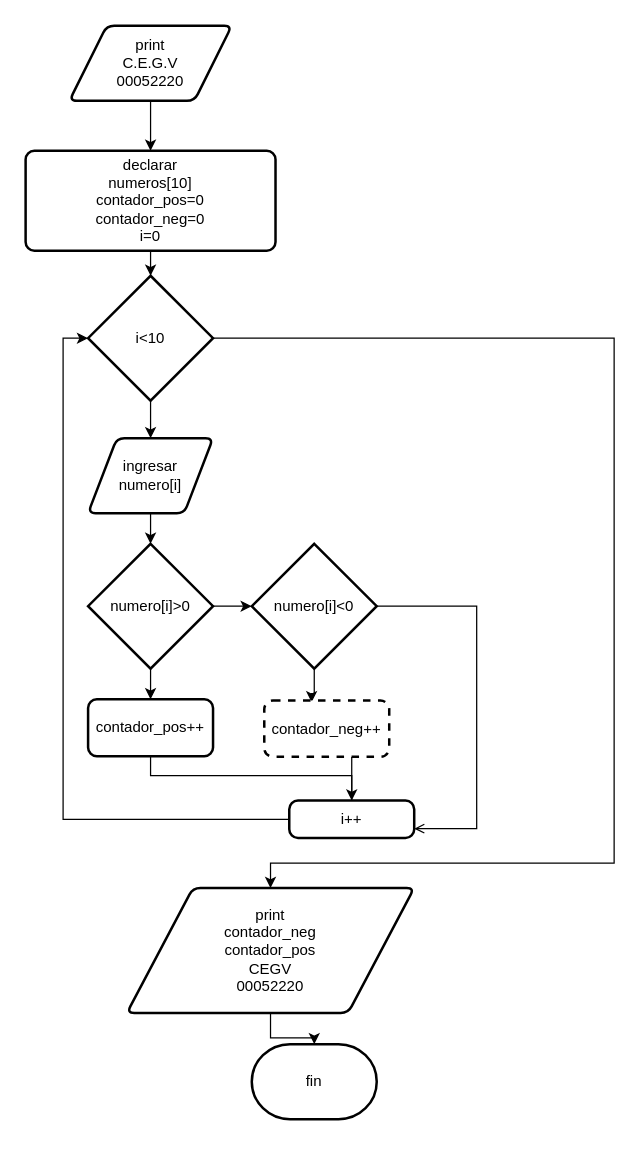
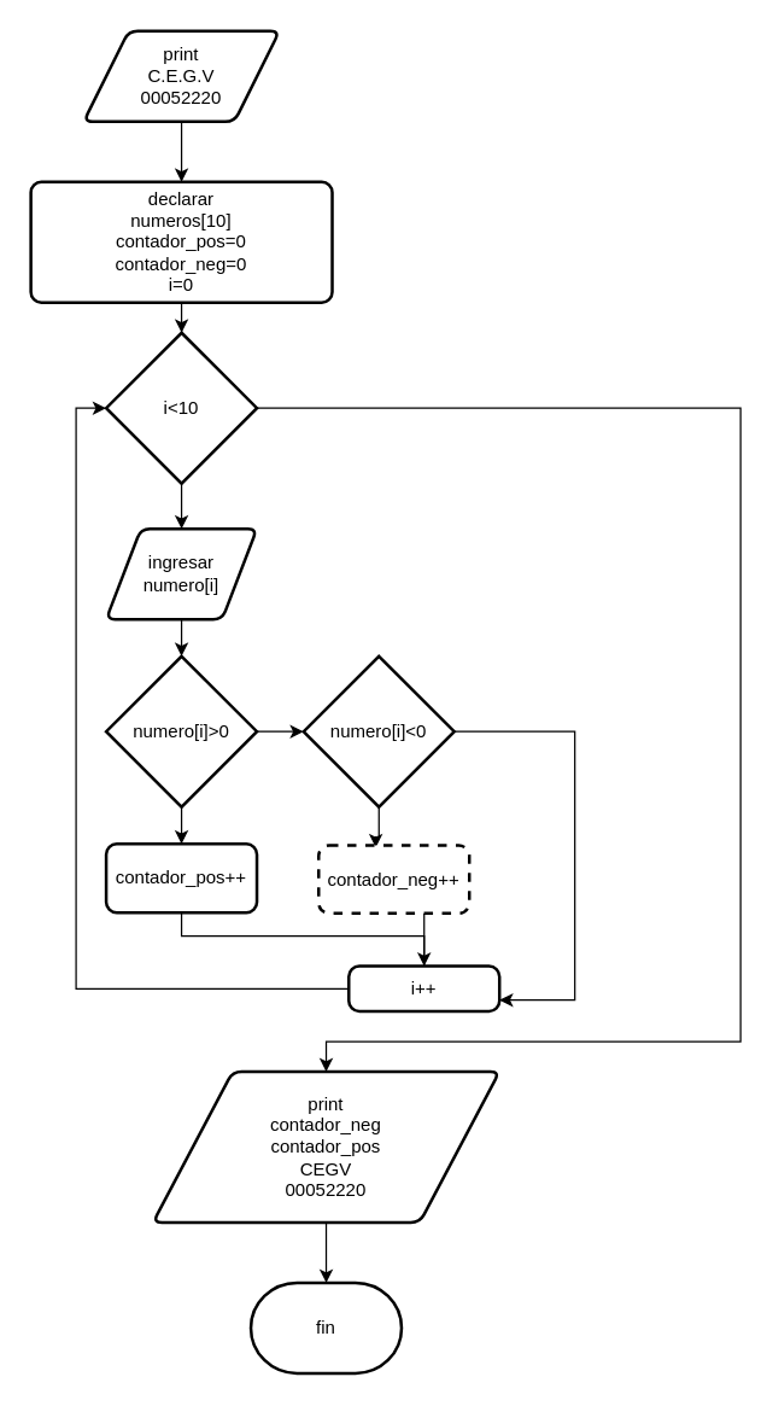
  <mxCell id="0" />
  <mxCell id="1" parent="0" />
  <mxCell id="2" style="edgeStyle=orthogonalEdgeStyle;rounded=0;orthogonalLoop=1;jettySize=auto;html=1;entryX=0.5;entryY=0;entryDx=0;entryDy=0;" edge="1" parent="1" source="3" target="5"><mxGeometry relative="1" as="geometry" /></mxCell>
  <mxCell id="3" value="print&lt;br&gt;C.E.G.V&lt;br&gt;00052220" style="shape=parallelogram;html=1;strokeWidth=2;perimeter=parallelogramPerimeter;whiteSpace=wrap;rounded=1;arcSize=12;size=0.23;" vertex="1" parent="1"><mxGeometry x="55" y="20" width="130" height="60" as="geometry" /></mxCell>
  <mxCell id="4" style="edgeStyle=orthogonalEdgeStyle;rounded=0;orthogonalLoop=1;jettySize=auto;html=1;entryX=0.5;entryY=0;entryDx=0;entryDy=0;entryPerimeter=0;" edge="1" parent="1" source="5" target="8"><mxGeometry relative="1" as="geometry" /></mxCell>
  <mxCell id="5" value="declarar&lt;br&gt;numeros[10]&lt;br&gt;contador_pos=0&lt;br&gt;contador_neg=0&lt;br&gt;i=0" style="rounded=1;whiteSpace=wrap;html=1;absoluteArcSize=1;arcSize=14;strokeWidth=2;" vertex="1" parent="1"><mxGeometry x="20" y="120" width="200" height="80" as="geometry" /></mxCell>
  <mxCell id="6" style="edgeStyle=orthogonalEdgeStyle;rounded=0;orthogonalLoop=1;jettySize=auto;html=1;entryX=0.5;entryY=0;entryDx=0;entryDy=0;" edge="1" parent="1" source="8" target="10"><mxGeometry relative="1" as="geometry" /></mxCell>
  <mxCell id="7" style="edgeStyle=orthogonalEdgeStyle;rounded=0;orthogonalLoop=1;jettySize=auto;html=1;entryX=0.5;entryY=0;entryDx=0;entryDy=0;fontColor=none;" edge="1" parent="1" source="8" target="24"><mxGeometry relative="1" as="geometry"><Array as="points"><mxPoint x="491" y="270" /><mxPoint x="491" y="690" /></Array></mxGeometry></mxCell>
  <mxCell id="8" value="i&amp;lt;10" style="strokeWidth=2;html=1;shape=mxgraph.flowchart.decision;whiteSpace=wrap;" vertex="1" parent="1"><mxGeometry x="70" y="220" width="100" height="100" as="geometry" /></mxCell>
  <mxCell id="9" style="edgeStyle=orthogonalEdgeStyle;rounded=0;orthogonalLoop=1;jettySize=auto;html=1;entryX=0.5;entryY=0;entryDx=0;entryDy=0;entryPerimeter=0;fontColor=none;" edge="1" parent="1" source="10" target="13"><mxGeometry relative="1" as="geometry" /></mxCell>
  <mxCell id="10" value="ingresar&lt;br&gt;numero[i]" style="shape=parallelogram;html=1;strokeWidth=2;perimeter=parallelogramPerimeter;whiteSpace=wrap;rounded=1;arcSize=12;size=0.23;" vertex="1" parent="1"><mxGeometry x="70" y="350" width="100" height="60" as="geometry" /></mxCell>
  <mxCell id="11" style="edgeStyle=orthogonalEdgeStyle;rounded=0;orthogonalLoop=1;jettySize=auto;html=1;entryX=0;entryY=0.5;entryDx=0;entryDy=0;entryPerimeter=0;" edge="1" parent="1" source="13" target="18"><mxGeometry relative="1" as="geometry" /></mxCell>
  <mxCell id="12" style="edgeStyle=orthogonalEdgeStyle;rounded=0;orthogonalLoop=1;jettySize=auto;html=1;entryX=0.5;entryY=0;entryDx=0;entryDy=0;fontColor=none;" edge="1" parent="1" source="13" target="15"><mxGeometry relative="1" as="geometry" /></mxCell>
  <mxCell id="13" value="numero[i]&amp;gt;0" style="strokeWidth=2;html=1;shape=mxgraph.flowchart.decision;whiteSpace=wrap;" vertex="1" parent="1"><mxGeometry x="70" y="434.5" width="100" height="100" as="geometry" /></mxCell>
  <mxCell id="14" style="edgeStyle=orthogonalEdgeStyle;rounded=0;orthogonalLoop=1;jettySize=auto;html=1;fontColor=none;" edge="1" parent="1" source="15" target="22"><mxGeometry relative="1" as="geometry"><Array as="points"><mxPoint x="120" y="620" /><mxPoint x="281" y="620" /></Array></mxGeometry></mxCell>
  <mxCell id="15" value="contador_pos++" style="rounded=1;whiteSpace=wrap;html=1;absoluteArcSize=1;arcSize=14;strokeWidth=2;" vertex="1" parent="1"><mxGeometry x="70" y="559" width="100" height="45.5" as="geometry" /></mxCell>
  <mxCell id="16" style="edgeStyle=orthogonalEdgeStyle;rounded=0;orthogonalLoop=1;jettySize=auto;html=1;entryX=0.379;entryY=0.031;entryDx=0;entryDy=0;entryPerimeter=0;fontColor=none;" edge="1" parent="1" source="18" target="20"><mxGeometry relative="1" as="geometry" /></mxCell>
- <mxCell id="17" style="edgeStyle=orthogonalEdgeStyle;rounded=0;orthogonalLoop=1;jettySize=auto;html=1;entryX=1;entryY=0.75;entryDx=0;entryDy=0;fontColor=none;endArrow=open;" edge="1" parent="1" source="18" target="22"><mxGeometry relative="1" as="geometry"><Array as="points"><mxPoint x="381" y="484" /><mxPoint x="381" y="662" /></Array></mxGeometry></mxCell>
+ <mxCell id="17" style="edgeStyle=orthogonalEdgeStyle;rounded=0;orthogonalLoop=1;jettySize=auto;html=1;entryX=1;entryY=0.75;entryDx=0;entryDy=0;fontColor=none;" edge="1" parent="1" source="18" target="22"><mxGeometry relative="1" as="geometry"><Array as="points"><mxPoint x="381" y="484" /><mxPoint x="381" y="662" /></Array></mxGeometry></mxCell>
  <mxCell id="18" value="numero[i]&amp;lt;0" style="strokeWidth=2;html=1;shape=mxgraph.flowchart.decision;whiteSpace=wrap;" vertex="1" parent="1"><mxGeometry x="201" y="434.5" width="100" height="100" as="geometry" /></mxCell>
  <mxCell id="19" style="edgeStyle=orthogonalEdgeStyle;rounded=0;orthogonalLoop=1;jettySize=auto;html=1;fontColor=none;" edge="1" parent="1" source="20"><mxGeometry relative="1" as="geometry"><mxPoint x="281" y="650" as="targetPoint" /><Array as="points"><mxPoint x="281" y="620" /><mxPoint x="281" y="620" /></Array></mxGeometry></mxCell>
  <mxCell id="20" value="contador_neg++" style="rounded=1;whiteSpace=wrap;html=1;absoluteArcSize=1;arcSize=14;strokeWidth=2;dashed=1;" vertex="1" parent="1"><mxGeometry x="211" y="560" width="100" height="45" as="geometry" /></mxCell>
  <mxCell id="21" style="edgeStyle=orthogonalEdgeStyle;rounded=0;orthogonalLoop=1;jettySize=auto;html=1;entryX=0;entryY=0.5;entryDx=0;entryDy=0;entryPerimeter=0;fontColor=none;" edge="1" parent="1" source="22" target="8"><mxGeometry relative="1" as="geometry" /></mxCell>
  <mxCell id="22" value="i++" style="rounded=1;whiteSpace=wrap;html=1;absoluteArcSize=1;arcSize=14;strokeWidth=2;fontColor=none;" vertex="1" parent="1"><mxGeometry x="231" y="640" width="100" height="30" as="geometry" /></mxCell>
  <mxCell id="23" style="edgeStyle=orthogonalEdgeStyle;rounded=0;orthogonalLoop=1;jettySize=auto;html=1;fontColor=none;" edge="1" parent="1" source="24" target="25"><mxGeometry relative="1" as="geometry" /></mxCell>
  <mxCell id="24" value="print&lt;br&gt;contador_neg&lt;br&gt;contador_pos&lt;br&gt;CEGV&lt;br&gt;00052220" style="shape=parallelogram;html=1;strokeWidth=2;perimeter=parallelogramPerimeter;whiteSpace=wrap;rounded=1;arcSize=12;size=0.23;fontColor=none;" vertex="1" parent="1"><mxGeometry x="101" y="710" width="230" height="100" as="geometry" /></mxCell>
- <mxCell id="25" value="fin" style="strokeWidth=2;html=1;shape=mxgraph.flowchart.terminator;whiteSpace=wrap;fontColor=none;" vertex="1" parent="1"><mxGeometry x="201" y="835" width="100" height="60" as="geometry" /></mxCell>
+ <mxCell id="25" value="fin" style="strokeWidth=2;html=1;shape=mxgraph.flowchart.terminator;whiteSpace=wrap;fontColor=none;" vertex="1" parent="1"><mxGeometry x="166" y="850" width="100" height="60" as="geometry" /></mxCell>
